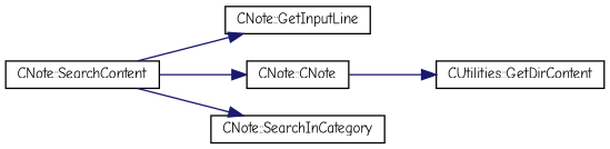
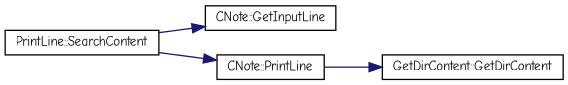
  digraph {
    fontname="Comic Neue"
    rankdir=LR
    node [color=black fillcolor=white fontname="Comic Neue" fontsize=10 shape=record style=filled]
    edge [color=midnightblue fontname="Comic Neue" fontsize=10 labelfontname=Helvetica labelfontsize=10 style=solid]
-   n1 [height=0.2 label="CNote::SearchContent" width=0.4]
+   n1 [height=0.2 label="PrintLine::SearchContent" width=0.4]
    n2 [height=0.2 label="CNote::GetInputLine" width=0.4]
-   n3 [height=0.2 label="CNote::CNote" width=0.4]
-   n4 [height=0.2 label="CNote::SearchInCategory" width=0.4]
-   n5 [height=0.2 label="CUtilities::GetDirContent" width=0.4]
+   n3 [height=0.2 label="CNote::PrintLine" width=0.4]
+   n5 [height=0.2 label="GetDirContent::GetDirContent" width=0.4]
    n1 -> n2
    n1 -> n3
-   n1 -> n4
    n3 -> n5
  }
